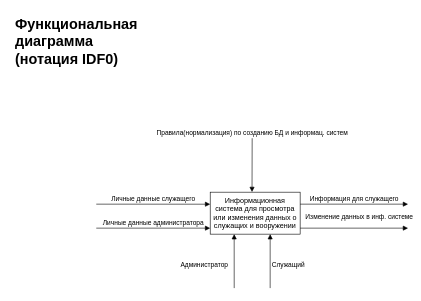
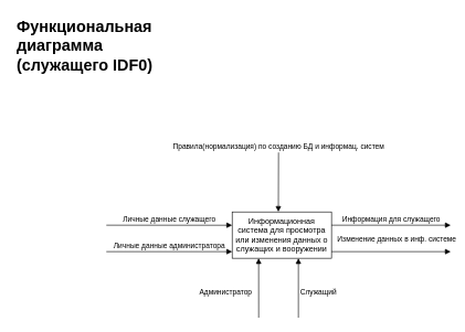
  <mxCell id="0" />
  <mxCell id="1" parent="0" />
  <mxCell id="2" value="Информационная система для просмотра или изменения данных о служащих и вооружении" style="rounded=0;whiteSpace=wrap;html=1;" parent="1" vertex="1"><mxGeometry x="350" y="320" width="150" height="70" as="geometry" /></mxCell>
  <mxCell id="3" value="Личные данные служащего" style="html=1;verticalAlign=bottom;endArrow=block;curved=0;rounded=0;entryX=-0.011;entryY=0.151;entryDx=0;entryDy=0;entryPerimeter=0;" parent="1" edge="1"><mxGeometry width="80" relative="1" as="geometry"><mxPoint x="160" y="340" as="sourcePoint" /><mxPoint x="350" y="340.07" as="targetPoint" /></mxGeometry></mxCell>
  <mxCell id="4" value="Изменение данных в инф. системе&amp;nbsp;" style="html=1;verticalAlign=bottom;endArrow=block;curved=0;rounded=0;" parent="1" edge="1"><mxGeometry x="0.111" y="10" width="80" relative="1" as="geometry"><mxPoint x="500" y="380" as="sourcePoint" /><mxPoint x="680" y="380" as="targetPoint" /><mxPoint as="offset" /></mxGeometry></mxCell>
  <mxCell id="5" value="Информация для служащего" style="html=1;verticalAlign=bottom;endArrow=block;curved=0;rounded=0;" parent="1" edge="1"><mxGeometry width="80" relative="1" as="geometry"><mxPoint x="500" y="340" as="sourcePoint" /><mxPoint x="680" y="340" as="targetPoint" /></mxGeometry></mxCell>
  <mxCell id="6" value="Правила(нормализация) по созданию БД и информац. систем" style="html=1;verticalAlign=bottom;endArrow=block;curved=0;rounded=0;entryX=0.465;entryY=-0.003;entryDx=0;entryDy=0;entryPerimeter=0;" parent="1" target="2" edge="1"><mxGeometry x="-1" width="80" relative="1" as="geometry"><mxPoint x="420" y="230" as="sourcePoint" /><mxPoint x="500" y="180" as="targetPoint" /><mxPoint as="offset" /></mxGeometry></mxCell>
  <mxCell id="7" value="Личные данные администратора" style="html=1;verticalAlign=bottom;endArrow=block;curved=0;rounded=0;entryX=0;entryY=0.857;entryDx=0;entryDy=0;entryPerimeter=0;" parent="1" target="2" edge="1"><mxGeometry width="80" relative="1" as="geometry"><mxPoint x="160" y="380" as="sourcePoint" /><mxPoint x="260" y="380" as="targetPoint" /></mxGeometry></mxCell>
  <mxCell id="8" value="Администратор" style="html=1;verticalAlign=bottom;endArrow=block;curved=0;rounded=0;entryX=0.333;entryY=1;entryDx=0;entryDy=0;entryPerimeter=0;" parent="1" edge="1"><mxGeometry x="-0.333" y="50" width="80" relative="1" as="geometry"><mxPoint x="390.05" y="480" as="sourcePoint" /><mxPoint x="390" y="390" as="targetPoint" /><mxPoint as="offset" /></mxGeometry></mxCell>
  <mxCell id="9" value="Служащий" style="html=1;verticalAlign=bottom;endArrow=block;curved=0;rounded=0;entryX=0.8;entryY=1;entryDx=0;entryDy=0;entryPerimeter=0;" parent="1" edge="1"><mxGeometry x="-0.333" y="-30" width="80" relative="1" as="geometry"><mxPoint x="450" y="480" as="sourcePoint" /><mxPoint x="450" y="390" as="targetPoint" /><mxPoint as="offset" /></mxGeometry></mxCell>
- <mxCell id="10" value="&lt;h1&gt;Функциональная диаграмма (нотация IDF0)&lt;/h1&gt;" style="text;html=1;strokeColor=none;fillColor=none;spacing=5;spacingTop=-20;whiteSpace=wrap;overflow=hidden;rounded=0;" vertex="1" parent="1"><mxGeometry width="220" height="120" as="geometry" x="20" y="20" /></mxCell>
+ <mxCell id="10" value="&lt;h1&gt;Функциональная диаграмма (служащего IDF0)&lt;/h1&gt;" style="text;html=1;strokeColor=none;fillColor=none;spacing=5;spacingTop=-20;whiteSpace=wrap;overflow=hidden;rounded=0;" vertex="1" parent="1"><mxGeometry width="220" height="120" as="geometry" x="20" y="20" /></mxCell>
